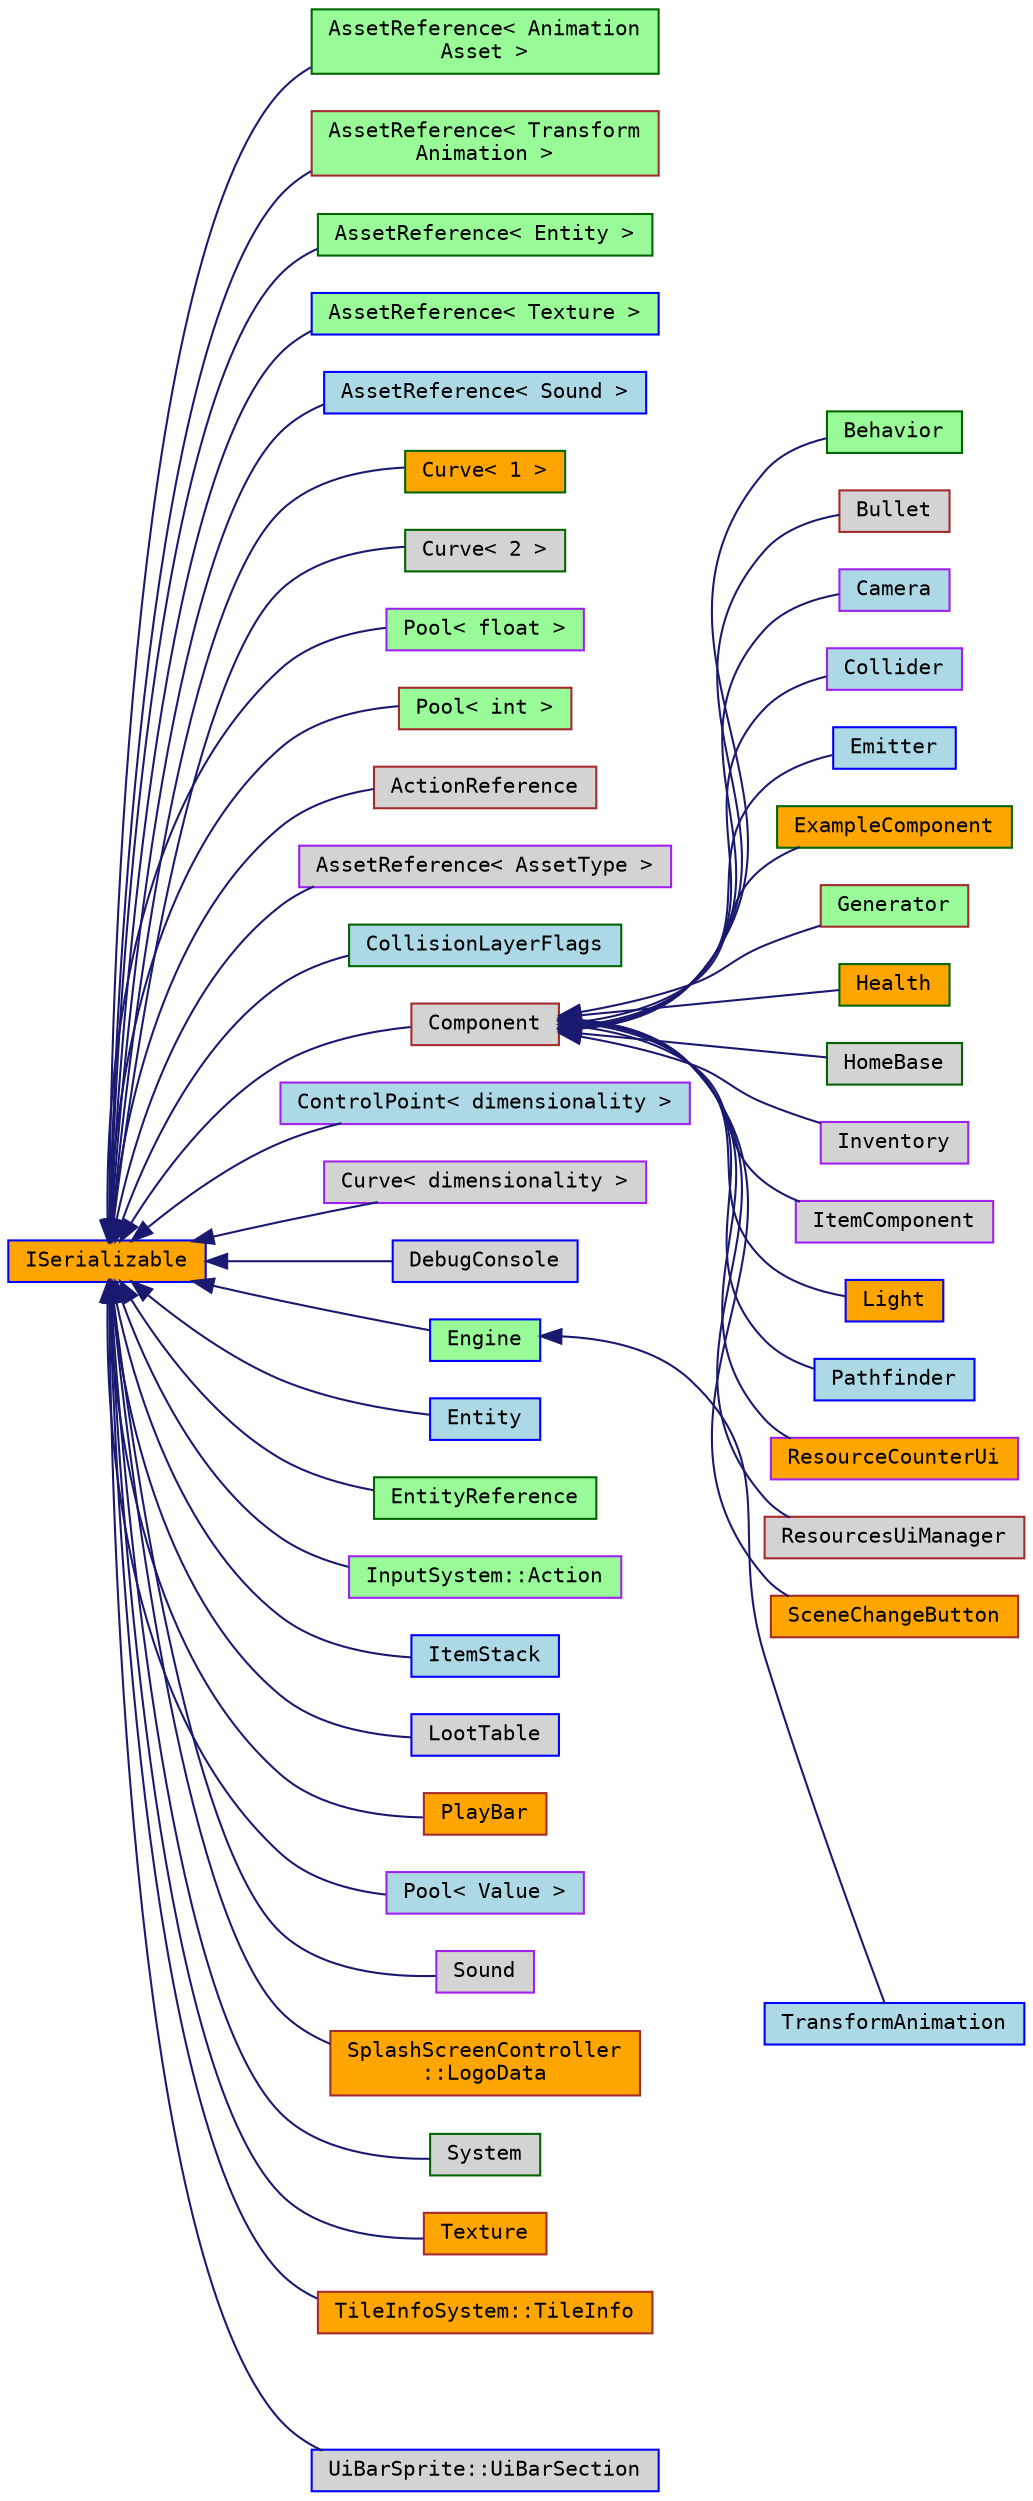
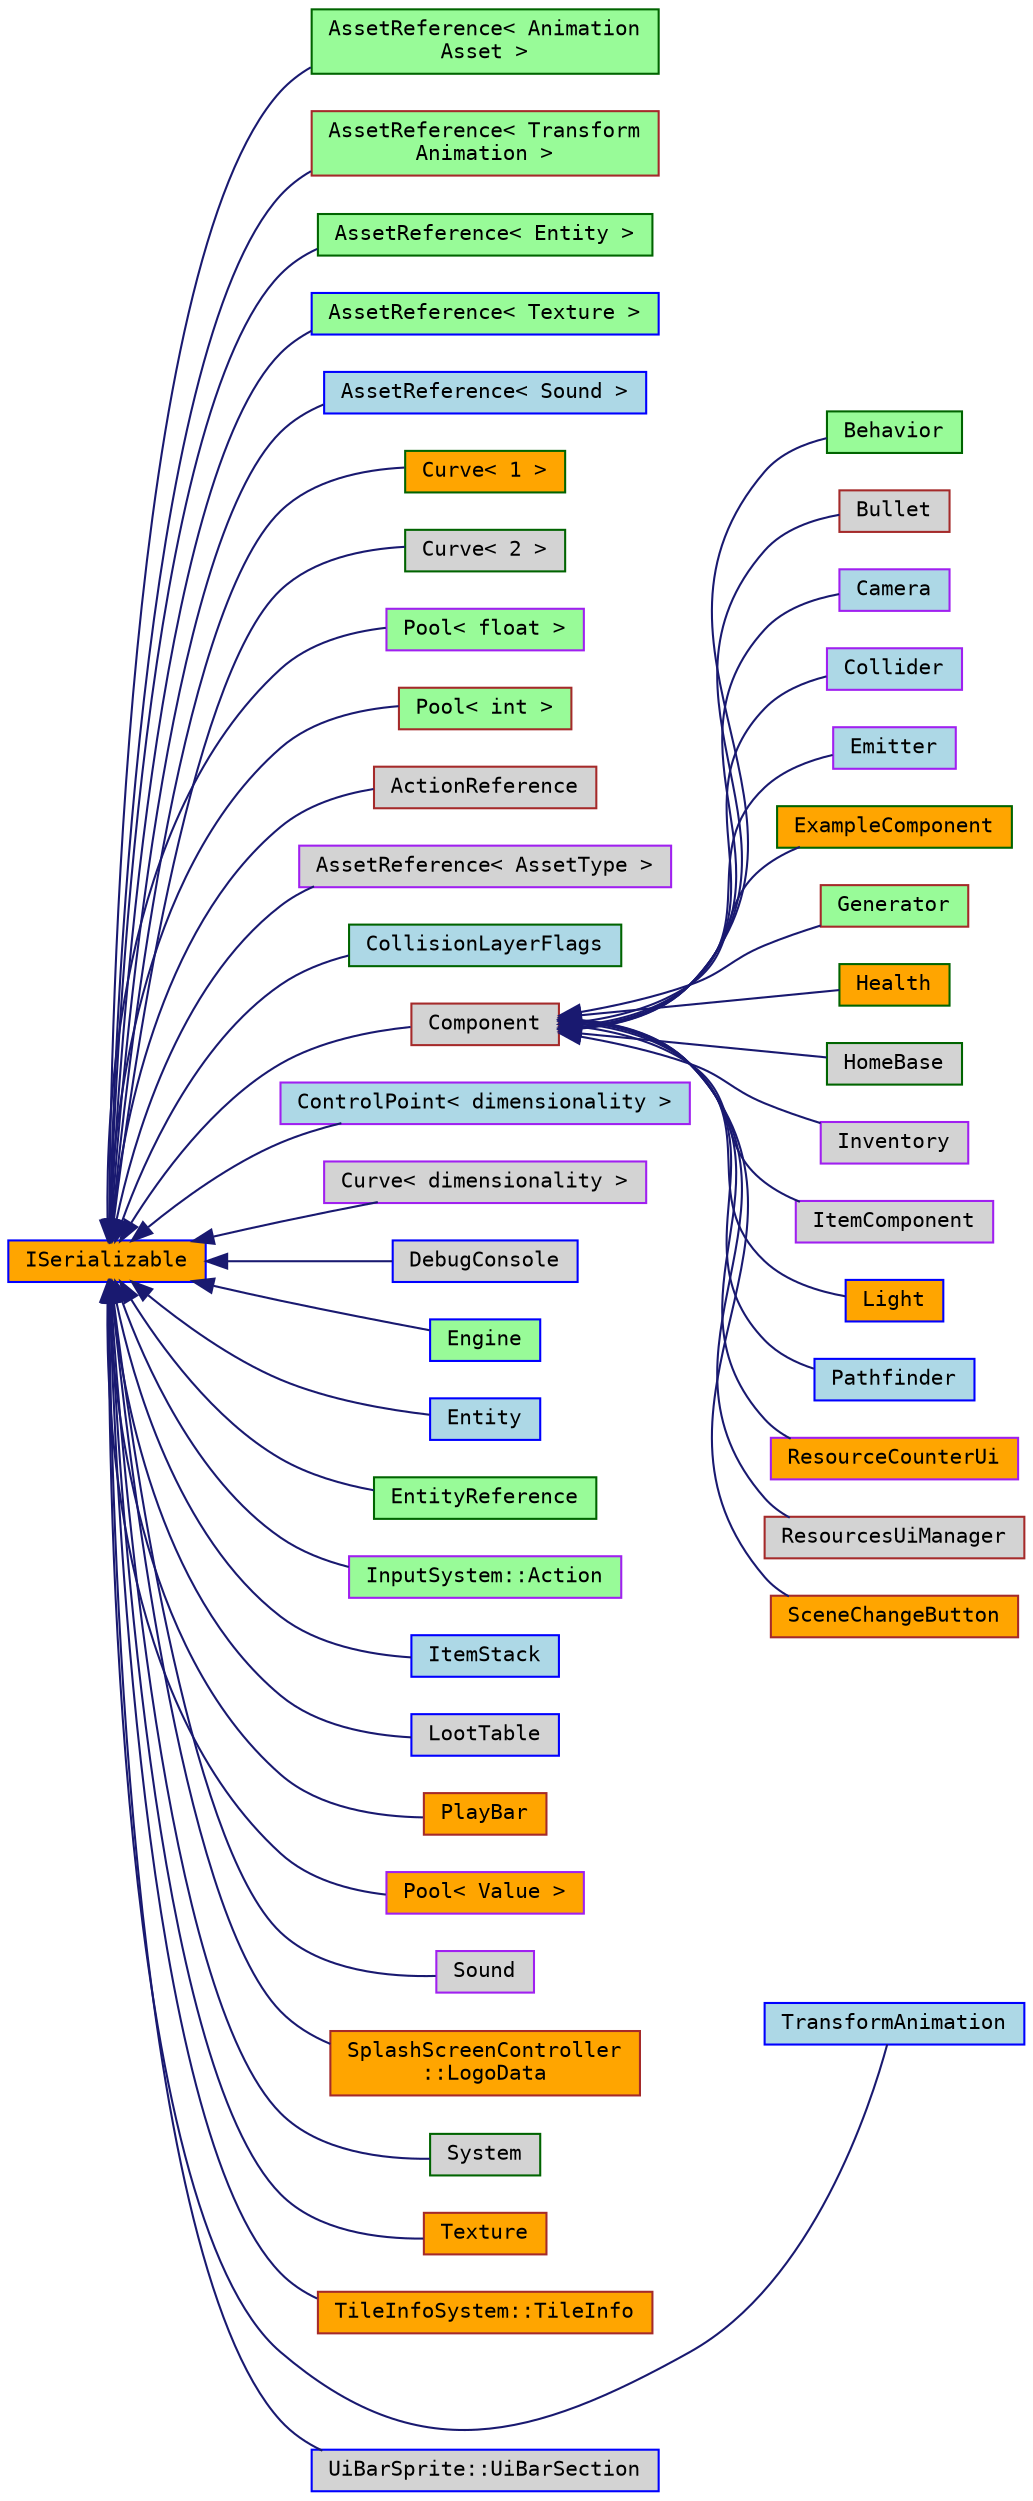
  digraph {
    fontname="DejaVu Sans Mono"
    rankdir=LR
    node [color=blue fillcolor=lightgrey fontname="DejaVu Sans Mono" fontsize=10 shape=record style=filled]
    edge [color=midnightblue dir=back fontname="DejaVu Sans Mono" fontsize=10 labelfontname=Helvetica labelfontsize=10 style=solid]
    n1 [fillcolor=orange fontcolor=black height=0.2 label=ISerializable width=0.4]
    n2 [color=darkgreen fillcolor=palegreen height=0.2 label="AssetReference\< Animation\lAsset \>" width=0.4]
    n3 [color=brown fillcolor=palegreen height=0.2 label="AssetReference\< Transform\lAnimation \>" width=0.4]
    n4 [color=darkgreen fillcolor=palegreen height=0.2 label="AssetReference\< Entity \>" width=0.4]
    n5 [fillcolor=palegreen height=0.2 label="AssetReference\< Texture \>" width=0.4]
    n6 [fillcolor=lightblue height=0.2 label="AssetReference\< Sound \>" width=0.4]
    n7 [color=darkgreen fillcolor=orange height=0.2 label="Curve\< 1 \>" width=0.4]
    n8 [color=darkgreen height=0.2 label="Curve\< 2 \>" width=0.4]
    n9 [color=purple fillcolor=palegreen height=0.2 label="Pool\< float \>" width=0.4]
    n10 [color=brown fillcolor=palegreen height=0.2 label="Pool\< int \>" width=0.4]
    n11 [color=brown height=0.2 label=ActionReference width=0.4]
    n12 [color=purple height=0.2 label="AssetReference\< AssetType \>" width=0.4]
    n13 [color=darkgreen fillcolor=lightblue height=0.2 label=CollisionLayerFlags width=0.4]
    n14 [color=brown height=0.2 label=Component width=0.4]
    n15 [color=purple fillcolor=lightblue height=0.2 label="ControlPoint\< dimensionality \>" width=0.4]
    n16 [color=purple height=0.2 label="Curve\< dimensionality \>" width=0.4]
    n17 [height=0.2 label=DebugConsole width=0.4]
    n18 [fillcolor=palegreen height=0.2 label=Engine width=0.4]
    n19 [fillcolor=lightblue height=0.2 label=Entity width=0.4]
    n20 [color=darkgreen fillcolor=palegreen height=0.2 label=EntityReference width=0.4]
    n21 [color=purple fillcolor=palegreen height=0.2 label="InputSystem::Action" width=0.4]
    n22 [fillcolor=lightblue height=0.2 label=ItemStack width=0.4]
    n23 [height=0.2 label=LootTable width=0.4]
    n24 [color=brown fillcolor=orange height=0.2 label=PlayBar width=0.4]
-   n25 [color=purple fillcolor=lightblue height=0.2 label="Pool\< Value \>" width=0.4]
+   n25 [color=purple fillcolor=orange height=0.2 label="Pool\< Value \>" width=0.4]
    n26 [color=purple height=0.2 label=Sound width=0.4]
    n27 [color=brown fillcolor=orange height=0.2 label="SplashScreenController\l::LogoData" width=0.4]
    n28 [color=darkgreen height=0.2 label=System width=0.4]
    n29 [color=brown fillcolor=orange height=0.2 label=Texture width=0.4]
    n30 [color=brown fillcolor=orange height=0.2 label="TileInfoSystem::TileInfo" width=0.4]
    n31 [fillcolor=lightblue height=0.2 label=TransformAnimation width=0.4]
    n32 [height=0.2 label="UiBarSprite::UiBarSection" width=0.4]
    n33 [color=darkgreen fillcolor=palegreen height=0.2 label=Behavior width=0.4]
    n34 [color=brown height=0.2 label=Bullet width=0.4]
    n35 [color=purple fillcolor=lightblue height=0.2 label=Camera width=0.4]
    n36 [color=purple fillcolor=lightblue height=0.2 label=Collider width=0.4]
-   n37 [fillcolor=lightblue height=0.2 label=Emitter width=0.4]
+   n37 [color=purple fillcolor=lightblue height=0.2 label=Emitter width=0.4]
    n38 [color=darkgreen fillcolor=orange height=0.2 label=ExampleComponent width=0.4]
    n39 [color=brown fillcolor=palegreen height=0.2 label=Generator width=0.4]
    n40 [color=darkgreen fillcolor=orange height=0.2 label=Health width=0.4]
    n41 [color=darkgreen height=0.2 label=HomeBase width=0.4]
    n42 [color=purple height=0.2 label=Inventory width=0.4]
    n43 [color=purple height=0.2 label=ItemComponent width=0.4]
    n44 [fillcolor=orange height=0.2 label=Light width=0.4]
    n45 [fillcolor=lightblue height=0.2 label=Pathfinder width=0.4]
    n46 [color=purple fillcolor=orange height=0.2 label=ResourceCounterUi width=0.4]
    n47 [color=brown height=0.2 label=ResourcesUiManager width=0.4]
    n48 [color=brown fillcolor=orange height=0.2 label=SceneChangeButton width=0.4]
    n1 -> n2
    n1 -> n3
    n1 -> n4
    n1 -> n5
    n1 -> n6
    n1 -> n7
    n1 -> n8
    n1 -> n9
    n1 -> n10
    n1 -> n11
    n1 -> n12
    n1 -> n13
    n1 -> n14
    n1 -> n15
    n1 -> n16
    n1 -> n17
    n1 -> n18
    n1 -> n19
    n1 -> n20
    n1 -> n21
    n1 -> n22
    n1 -> n23
    n1 -> n24
    n1 -> n25
    n1 -> n26
    n1 -> n27
    n1 -> n28
    n1 -> n29
    n1 -> n30
-   n18 -> n31
+   n1 -> n31
    n1 -> n32
    n14 -> n33
    n14 -> n34
    n14 -> n35
    n14 -> n36
    n14 -> n37
    n14 -> n38
    n14 -> n39
    n14 -> n40
    n14 -> n41
    n14 -> n42
    n14 -> n43
    n14 -> n44
    n14 -> n45
    n14 -> n46
    n14 -> n47
    n14 -> n48
  }
